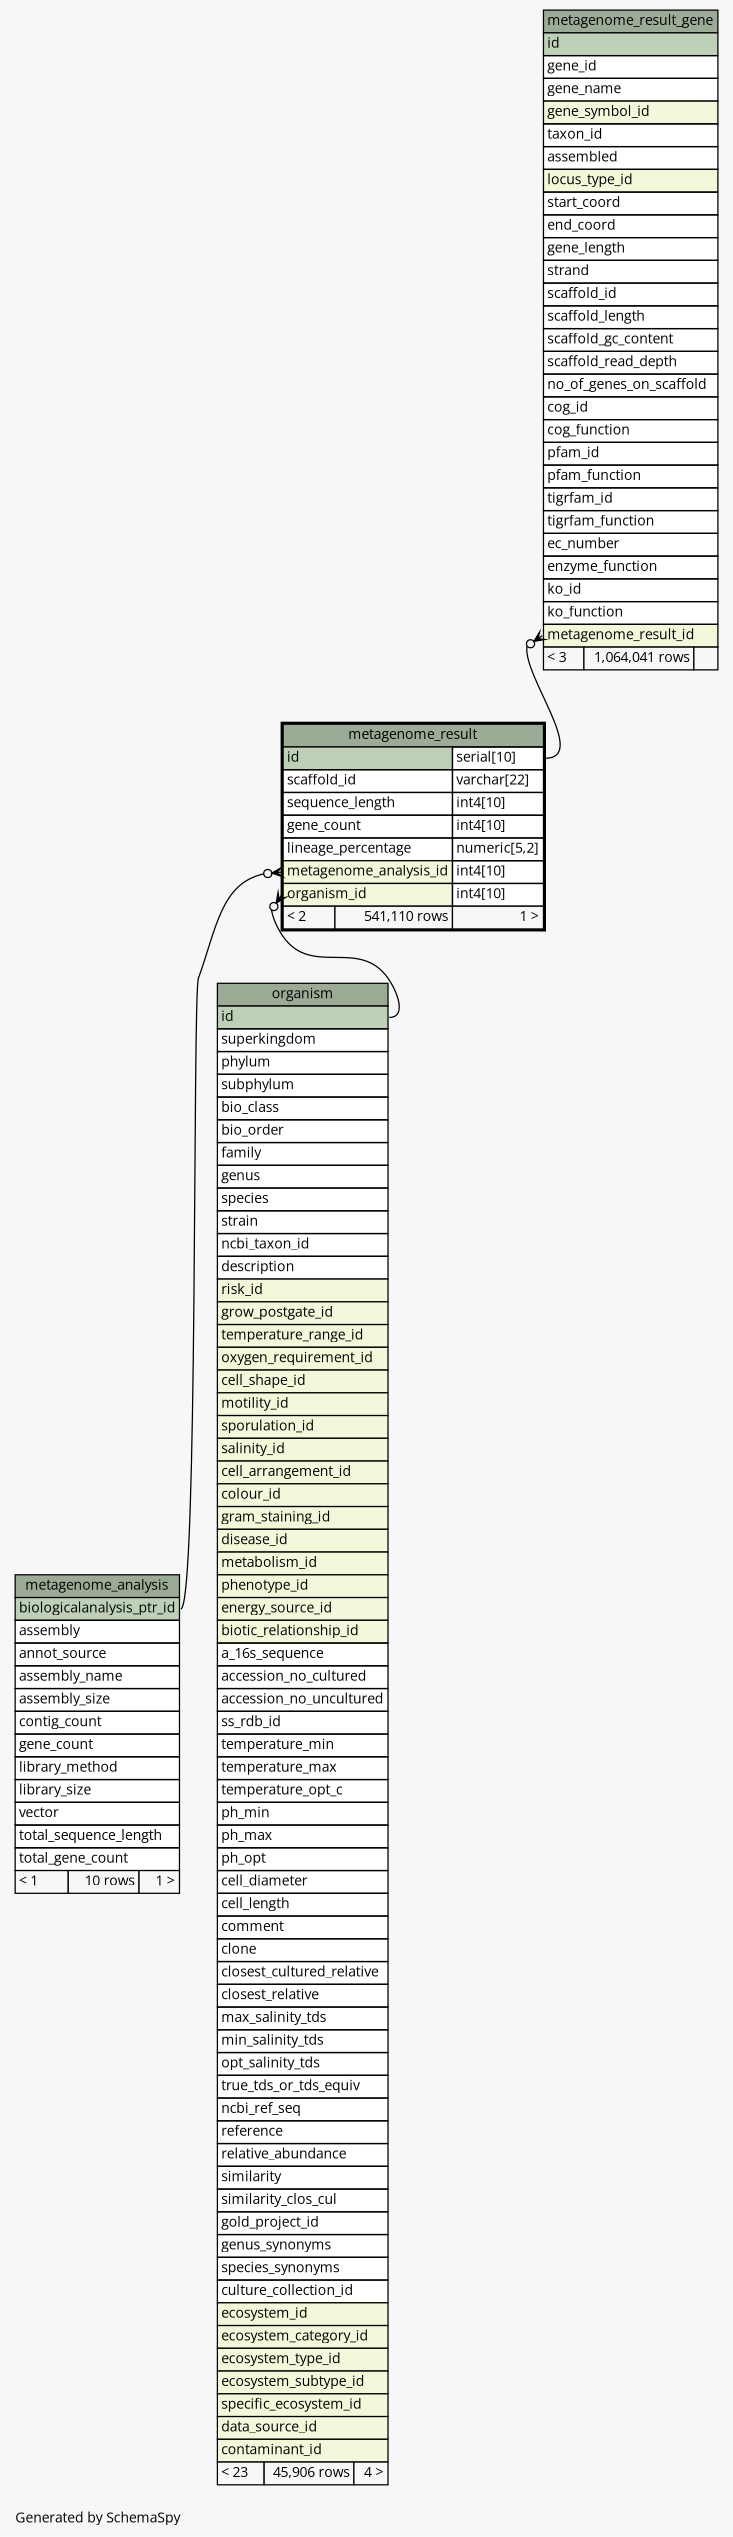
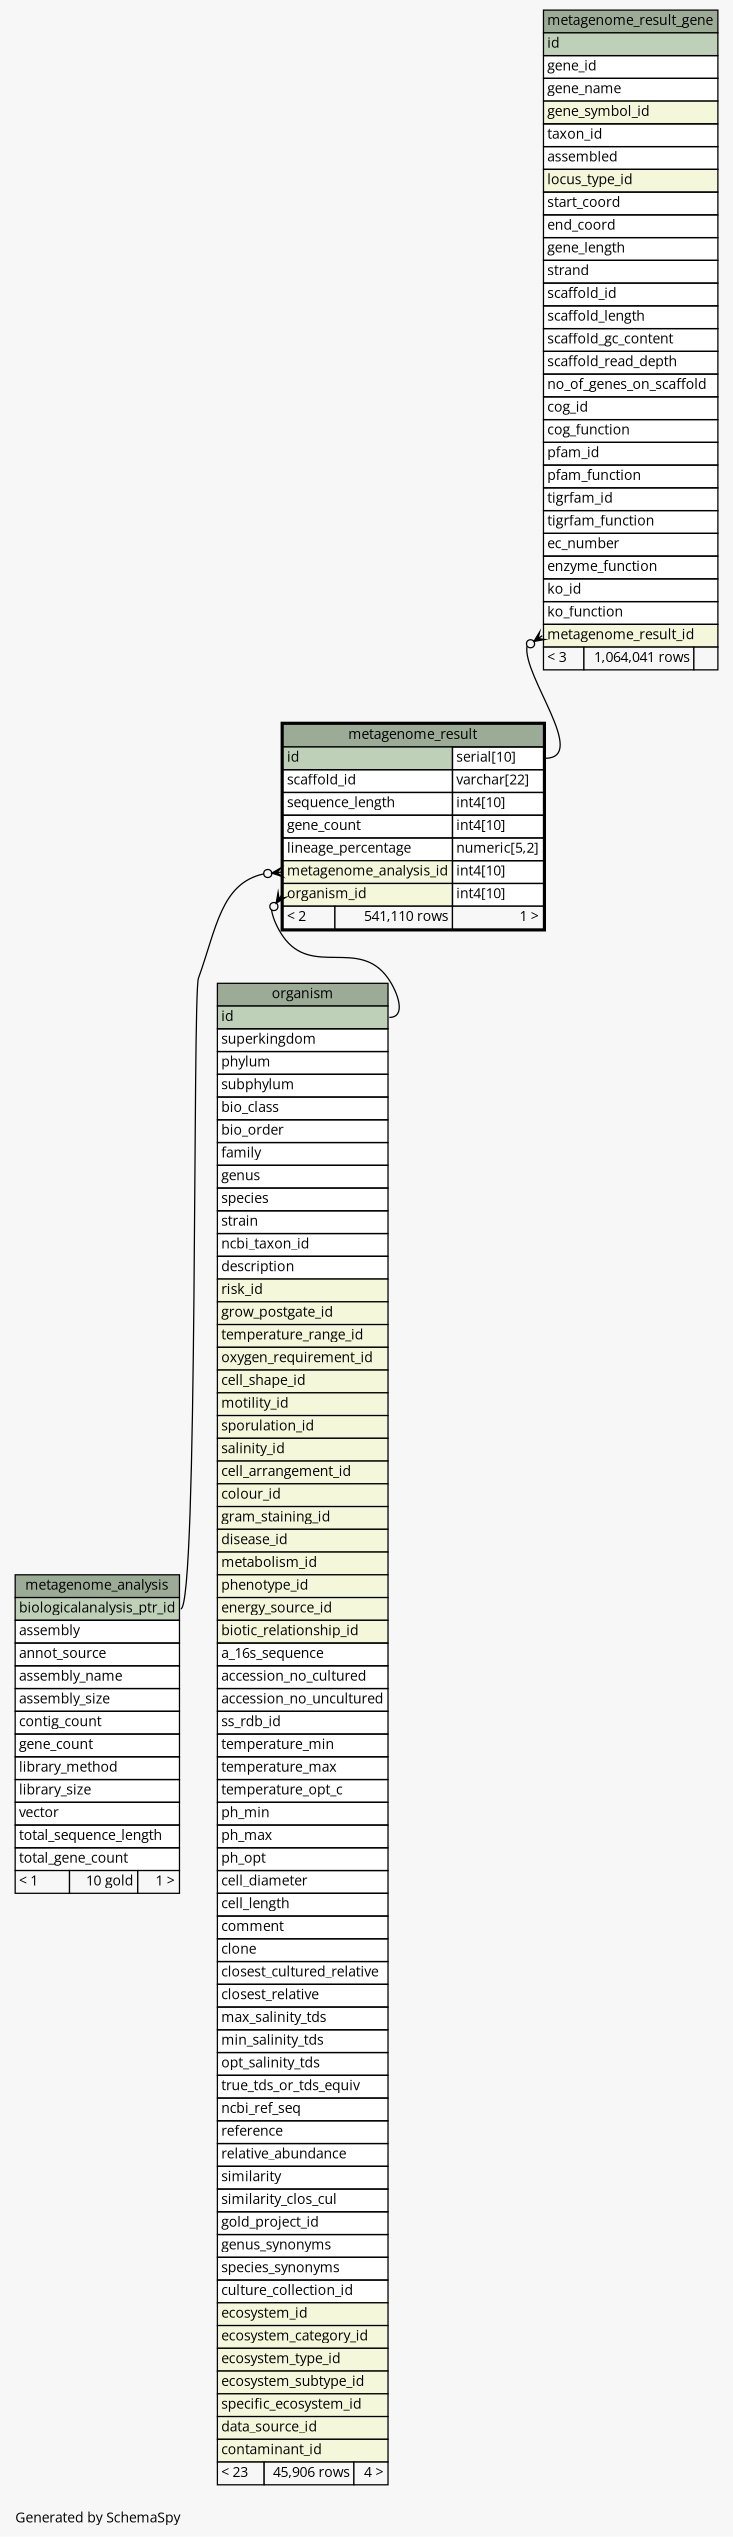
  digraph {
    bgcolor="#f7f7f7"
    fontname="Open Sans"
    fontsize=11
    label="\nGenerated by SchemaSpy"
    labeljust=l
    nodesep=0.18
    rankdir=TB
    ranksep=0.46
    node [fontname="Open Sans" fontsize=11 shape=plaintext]
    edge [arrowhead=none arrowsize=0.8 arrowtail=crowodot dir=back fontname="Open Sans"]
    n1 [label=<     <TABLE BORDER="2" CELLBORDER="1" CELLSPACING="0" BGCOLOR="#ffffff">       <TR><TD COLSPAN="3" BGCOLOR="#9bab96" ALIGN="CENTER">metagenome_result</TD></TR>       <TR><TD PORT="id" COLSPAN="2" BGCOLOR="#bed1b8" ALIGN="LEFT">id</TD><TD PORT="id.type" ALIGN="LEFT">serial[10]</TD></TR>       <TR><TD PORT="scaffold_id" COLSPAN="2" ALIGN="LEFT">scaffold_id</TD><TD PORT="scaffold_id.type" ALIGN="LEFT">varchar[22]</TD></TR>       <TR><TD PORT="sequence_length" COLSPAN="2" ALIGN="LEFT">sequence_length</TD><TD PORT="sequence_length.type" ALIGN="LEFT">int4[10]</TD></TR>       <TR><TD PORT="gene_count" COLSPAN="2" ALIGN="LEFT">gene_count</TD><TD PORT="gene_count.type" ALIGN="LEFT">int4[10]</TD></TR>       <TR><TD PORT="lineage_percentage" COLSPAN="2" ALIGN="LEFT">lineage_percentage</TD><TD PORT="lineage_percentage.type" ALIGN="LEFT">numeric[5,2]</TD></TR>       <TR><TD PORT="metagenome_analysis_id" COLSPAN="2" BGCOLOR="#f4f7da" ALIGN="LEFT">metagenome_analysis_id</TD><TD PORT="metagenome_analysis_id.type" ALIGN="LEFT">int4[10]</TD></TR>       <TR><TD PORT="organism_id" COLSPAN="2" BGCOLOR="#f4f7da" ALIGN="LEFT">organism_id</TD><TD PORT="organism_id.type" ALIGN="LEFT">int4[10]</TD></TR>       <TR><TD ALIGN="LEFT" BGCOLOR="#f7f7f7">&lt; 2</TD><TD ALIGN="RIGHT" BGCOLOR="#f7f7f7">541,110 rows</TD><TD ALIGN="RIGHT" BGCOLOR="#f7f7f7">1 &gt;</TD></TR>     </TABLE>>]
-   n2 [label=<     <TABLE BORDER="0" CELLBORDER="1" CELLSPACING="0" BGCOLOR="#ffffff">       <TR><TD COLSPAN="3" BGCOLOR="#9bab96" ALIGN="CENTER">metagenome_analysis</TD></TR>       <TR><TD PORT="biologicalanalysis_ptr_id" COLSPAN="3" BGCOLOR="#bed1b8" ALIGN="LEFT">biologicalanalysis_ptr_id</TD></TR>       <TR><TD PORT="assembly" COLSPAN="3" ALIGN="LEFT">assembly</TD></TR>       <TR><TD PORT="annot_source" COLSPAN="3" ALIGN="LEFT">annot_source</TD></TR>       <TR><TD PORT="assembly_name" COLSPAN="3" ALIGN="LEFT">assembly_name</TD></TR>       <TR><TD PORT="assembly_size" COLSPAN="3" ALIGN="LEFT">assembly_size</TD></TR>       <TR><TD PORT="contig_count" COLSPAN="3" ALIGN="LEFT">contig_count</TD></TR>       <TR><TD PORT="gene_count" COLSPAN="3" ALIGN="LEFT">gene_count</TD></TR>       <TR><TD PORT="library_method" COLSPAN="3" ALIGN="LEFT">library_method</TD></TR>       <TR><TD PORT="library_size" COLSPAN="3" ALIGN="LEFT">library_size</TD></TR>       <TR><TD PORT="vector" COLSPAN="3" ALIGN="LEFT">vector</TD></TR>       <TR><TD PORT="total_sequence_length" COLSPAN="3" ALIGN="LEFT">total_sequence_length</TD></TR>       <TR><TD PORT="total_gene_count" COLSPAN="3" ALIGN="LEFT">total_gene_count</TD></TR>       <TR><TD ALIGN="LEFT" BGCOLOR="#f7f7f7">&lt; 1</TD><TD ALIGN="RIGHT" BGCOLOR="#f7f7f7">10 rows</TD><TD ALIGN="RIGHT" BGCOLOR="#f7f7f7">1 &gt;</TD></TR>     </TABLE>>]
+   n2 [label=<     <TABLE BORDER="0" CELLBORDER="1" CELLSPACING="0" BGCOLOR="#ffffff">       <TR><TD COLSPAN="3" BGCOLOR="#9bab96" ALIGN="CENTER">metagenome_analysis</TD></TR>       <TR><TD PORT="biologicalanalysis_ptr_id" COLSPAN="3" BGCOLOR="#bed1b8" ALIGN="LEFT">biologicalanalysis_ptr_id</TD></TR>       <TR><TD PORT="assembly" COLSPAN="3" ALIGN="LEFT">assembly</TD></TR>       <TR><TD PORT="annot_source" COLSPAN="3" ALIGN="LEFT">annot_source</TD></TR>       <TR><TD PORT="assembly_name" COLSPAN="3" ALIGN="LEFT">assembly_name</TD></TR>       <TR><TD PORT="assembly_size" COLSPAN="3" ALIGN="LEFT">assembly_size</TD></TR>       <TR><TD PORT="contig_count" COLSPAN="3" ALIGN="LEFT">contig_count</TD></TR>       <TR><TD PORT="gene_count" COLSPAN="3" ALIGN="LEFT">gene_count</TD></TR>       <TR><TD PORT="library_method" COLSPAN="3" ALIGN="LEFT">library_method</TD></TR>       <TR><TD PORT="library_size" COLSPAN="3" ALIGN="LEFT">library_size</TD></TR>       <TR><TD PORT="vector" COLSPAN="3" ALIGN="LEFT">vector</TD></TR>       <TR><TD PORT="total_sequence_length" COLSPAN="3" ALIGN="LEFT">total_sequence_length</TD></TR>       <TR><TD PORT="total_gene_count" COLSPAN="3" ALIGN="LEFT">total_gene_count</TD></TR>       <TR><TD ALIGN="LEFT" BGCOLOR="#f7f7f7">&lt; 1</TD><TD ALIGN="RIGHT" BGCOLOR="#f7f7f7">10 gold</TD><TD ALIGN="RIGHT" BGCOLOR="#f7f7f7">1 &gt;</TD></TR>     </TABLE>>]
    n3 [label=<     <TABLE BORDER="0" CELLBORDER="1" CELLSPACING="0" BGCOLOR="#ffffff">       <TR><TD COLSPAN="3" BGCOLOR="#9bab96" ALIGN="CENTER">organism</TD></TR>       <TR><TD PORT="id" COLSPAN="3" BGCOLOR="#bed1b8" ALIGN="LEFT">id</TD></TR>       <TR><TD PORT="superkingdom" COLSPAN="3" ALIGN="LEFT">superkingdom</TD></TR>       <TR><TD PORT="phylum" COLSPAN="3" ALIGN="LEFT">phylum</TD></TR>       <TR><TD PORT="subphylum" COLSPAN="3" ALIGN="LEFT">subphylum</TD></TR>       <TR><TD PORT="bio_class" COLSPAN="3" ALIGN="LEFT">bio_class</TD></TR>       <TR><TD PORT="bio_order" COLSPAN="3" ALIGN="LEFT">bio_order</TD></TR>       <TR><TD PORT="family" COLSPAN="3" ALIGN="LEFT">family</TD></TR>       <TR><TD PORT="genus" COLSPAN="3" ALIGN="LEFT">genus</TD></TR>       <TR><TD PORT="species" COLSPAN="3" ALIGN="LEFT">species</TD></TR>       <TR><TD PORT="strain" COLSPAN="3" ALIGN="LEFT">strain</TD></TR>       <TR><TD PORT="ncbi_taxon_id" COLSPAN="3" ALIGN="LEFT">ncbi_taxon_id</TD></TR>       <TR><TD PORT="description" COLSPAN="3" ALIGN="LEFT">description</TD></TR>       <TR><TD PORT="risk_id" COLSPAN="3" BGCOLOR="#f4f7da" ALIGN="LEFT">risk_id</TD></TR>       <TR><TD PORT="grow_postgate_id" COLSPAN="3" BGCOLOR="#f4f7da" ALIGN="LEFT">grow_postgate_id</TD></TR>       <TR><TD PORT="temperature_range_id" COLSPAN="3" BGCOLOR="#f4f7da" ALIGN="LEFT">temperature_range_id</TD></TR>       <TR><TD PORT="oxygen_requirement_id" COLSPAN="3" BGCOLOR="#f4f7da" ALIGN="LEFT">oxygen_requirement_id</TD></TR>       <TR><TD PORT="cell_shape_id" COLSPAN="3" BGCOLOR="#f4f7da" ALIGN="LEFT">cell_shape_id</TD></TR>       <TR><TD PORT="motility_id" COLSPAN="3" BGCOLOR="#f4f7da" ALIGN="LEFT">motility_id</TD></TR>       <TR><TD PORT="sporulation_id" COLSPAN="3" BGCOLOR="#f4f7da" ALIGN="LEFT">sporulation_id</TD></TR>       <TR><TD PORT="salinity_id" COLSPAN="3" BGCOLOR="#f4f7da" ALIGN="LEFT">salinity_id</TD></TR>       <TR><TD PORT="cell_arrangement_id" COLSPAN="3" BGCOLOR="#f4f7da" ALIGN="LEFT">cell_arrangement_id</TD></TR>       <TR><TD PORT="colour_id" COLSPAN="3" BGCOLOR="#f4f7da" ALIGN="LEFT">colour_id</TD></TR>       <TR><TD PORT="gram_staining_id" COLSPAN="3" BGCOLOR="#f4f7da" ALIGN="LEFT">gram_staining_id</TD></TR>       <TR><TD PORT="disease_id" COLSPAN="3" BGCOLOR="#f4f7da" ALIGN="LEFT">disease_id</TD></TR>       <TR><TD PORT="metabolism_id" COLSPAN="3" BGCOLOR="#f4f7da" ALIGN="LEFT">metabolism_id</TD></TR>       <TR><TD PORT="phenotype_id" COLSPAN="3" BGCOLOR="#f4f7da" ALIGN="LEFT">phenotype_id</TD></TR>       <TR><TD PORT="energy_source_id" COLSPAN="3" BGCOLOR="#f4f7da" ALIGN="LEFT">energy_source_id</TD></TR>       <TR><TD PORT="biotic_relationship_id" COLSPAN="3" BGCOLOR="#f4f7da" ALIGN="LEFT">biotic_relationship_id</TD></TR>       <TR><TD PORT="a_16s_sequence" COLSPAN="3" ALIGN="LEFT">a_16s_sequence</TD></TR>       <TR><TD PORT="accession_no_cultured" COLSPAN="3" ALIGN="LEFT">accession_no_cultured</TD></TR>       <TR><TD PORT="accession_no_uncultured" COLSPAN="3" ALIGN="LEFT">accession_no_uncultured</TD></TR>       <TR><TD PORT="ss_rdb_id" COLSPAN="3" ALIGN="LEFT">ss_rdb_id</TD></TR>       <TR><TD PORT="temperature_min" COLSPAN="3" ALIGN="LEFT">temperature_min</TD></TR>       <TR><TD PORT="temperature_max" COLSPAN="3" ALIGN="LEFT">temperature_max</TD></TR>       <TR><TD PORT="temperature_opt_c" COLSPAN="3" ALIGN="LEFT">temperature_opt_c</TD></TR>       <TR><TD PORT="ph_min" COLSPAN="3" ALIGN="LEFT">ph_min</TD></TR>       <TR><TD PORT="ph_max" COLSPAN="3" ALIGN="LEFT">ph_max</TD></TR>       <TR><TD PORT="ph_opt" COLSPAN="3" ALIGN="LEFT">ph_opt</TD></TR>       <TR><TD PORT="cell_diameter" COLSPAN="3" ALIGN="LEFT">cell_diameter</TD></TR>       <TR><TD PORT="cell_length" COLSPAN="3" ALIGN="LEFT">cell_length</TD></TR>       <TR><TD PORT="comment" COLSPAN="3" ALIGN="LEFT">comment</TD></TR>       <TR><TD PORT="clone" COLSPAN="3" ALIGN="LEFT">clone</TD></TR>       <TR><TD PORT="closest_cultured_relative" COLSPAN="3" ALIGN="LEFT">closest_cultured_relative</TD></TR>       <TR><TD PORT="closest_relative" COLSPAN="3" ALIGN="LEFT">closest_relative</TD></TR>       <TR><TD PORT="max_salinity_tds" COLSPAN="3" ALIGN="LEFT">max_salinity_tds</TD></TR>       <TR><TD PORT="min_salinity_tds" COLSPAN="3" ALIGN="LEFT">min_salinity_tds</TD></TR>       <TR><TD PORT="opt_salinity_tds" COLSPAN="3" ALIGN="LEFT">opt_salinity_tds</TD></TR>       <TR><TD PORT="true_tds_or_tds_equiv" COLSPAN="3" ALIGN="LEFT">true_tds_or_tds_equiv</TD></TR>       <TR><TD PORT="ncbi_ref_seq" COLSPAN="3" ALIGN="LEFT">ncbi_ref_seq</TD></TR>       <TR><TD PORT="reference" COLSPAN="3" ALIGN="LEFT">reference</TD></TR>       <TR><TD PORT="relative_abundance" COLSPAN="3" ALIGN="LEFT">relative_abundance</TD></TR>       <TR><TD PORT="similarity" COLSPAN="3" ALIGN="LEFT">similarity</TD></TR>       <TR><TD PORT="similarity_clos_cul" COLSPAN="3" ALIGN="LEFT">similarity_clos_cul</TD></TR>       <TR><TD PORT="gold_project_id" COLSPAN="3" ALIGN="LEFT">gold_project_id</TD></TR>       <TR><TD PORT="genus_synonyms" COLSPAN="3" ALIGN="LEFT">genus_synonyms</TD></TR>       <TR><TD PORT="species_synonyms" COLSPAN="3" ALIGN="LEFT">species_synonyms</TD></TR>       <TR><TD PORT="culture_collection_id" COLSPAN="3" ALIGN="LEFT">culture_collection_id</TD></TR>       <TR><TD PORT="ecosystem_id" COLSPAN="3" BGCOLOR="#f4f7da" ALIGN="LEFT">ecosystem_id</TD></TR>       <TR><TD PORT="ecosystem_category_id" COLSPAN="3" BGCOLOR="#f4f7da" ALIGN="LEFT">ecosystem_category_id</TD></TR>       <TR><TD PORT="ecosystem_type_id" COLSPAN="3" BGCOLOR="#f4f7da" ALIGN="LEFT">ecosystem_type_id</TD></TR>       <TR><TD PORT="ecosystem_subtype_id" COLSPAN="3" BGCOLOR="#f4f7da" ALIGN="LEFT">ecosystem_subtype_id</TD></TR>       <TR><TD PORT="specific_ecosystem_id" COLSPAN="3" BGCOLOR="#f4f7da" ALIGN="LEFT">specific_ecosystem_id</TD></TR>       <TR><TD PORT="data_source_id" COLSPAN="3" BGCOLOR="#f4f7da" ALIGN="LEFT">data_source_id</TD></TR>       <TR><TD PORT="contaminant_id" COLSPAN="3" BGCOLOR="#f4f7da" ALIGN="LEFT">contaminant_id</TD></TR>       <TR><TD ALIGN="LEFT" BGCOLOR="#f7f7f7">&lt; 23</TD><TD ALIGN="RIGHT" BGCOLOR="#f7f7f7">45,906 rows</TD><TD ALIGN="RIGHT" BGCOLOR="#f7f7f7">4 &gt;</TD></TR>     </TABLE>>]
    n4 [label=<     <TABLE BORDER="0" CELLBORDER="1" CELLSPACING="0" BGCOLOR="#ffffff">       <TR><TD COLSPAN="3" BGCOLOR="#9bab96" ALIGN="CENTER">metagenome_result_gene</TD></TR>       <TR><TD PORT="id" COLSPAN="3" BGCOLOR="#bed1b8" ALIGN="LEFT">id</TD></TR>       <TR><TD PORT="gene_id" COLSPAN="3" ALIGN="LEFT">gene_id</TD></TR>       <TR><TD PORT="gene_name" COLSPAN="3" ALIGN="LEFT">gene_name</TD></TR>       <TR><TD PORT="gene_symbol_id" COLSPAN="3" BGCOLOR="#f4f7da" ALIGN="LEFT">gene_symbol_id</TD></TR>       <TR><TD PORT="taxon_id" COLSPAN="3" ALIGN="LEFT">taxon_id</TD></TR>       <TR><TD PORT="assembled" COLSPAN="3" ALIGN="LEFT">assembled</TD></TR>       <TR><TD PORT="locus_type_id" COLSPAN="3" BGCOLOR="#f4f7da" ALIGN="LEFT">locus_type_id</TD></TR>       <TR><TD PORT="start_coord" COLSPAN="3" ALIGN="LEFT">start_coord</TD></TR>       <TR><TD PORT="end_coord" COLSPAN="3" ALIGN="LEFT">end_coord</TD></TR>       <TR><TD PORT="gene_length" COLSPAN="3" ALIGN="LEFT">gene_length</TD></TR>       <TR><TD PORT="strand" COLSPAN="3" ALIGN="LEFT">strand</TD></TR>       <TR><TD PORT="scaffold_id" COLSPAN="3" ALIGN="LEFT">scaffold_id</TD></TR>       <TR><TD PORT="scaffold_length" COLSPAN="3" ALIGN="LEFT">scaffold_length</TD></TR>       <TR><TD PORT="scaffold_gc_content" COLSPAN="3" ALIGN="LEFT">scaffold_gc_content</TD></TR>       <TR><TD PORT="scaffold_read_depth" COLSPAN="3" ALIGN="LEFT">scaffold_read_depth</TD></TR>       <TR><TD PORT="no_of_genes_on_scaffold" COLSPAN="3" ALIGN="LEFT">no_of_genes_on_scaffold</TD></TR>       <TR><TD PORT="cog_id" COLSPAN="3" ALIGN="LEFT">cog_id</TD></TR>       <TR><TD PORT="cog_function" COLSPAN="3" ALIGN="LEFT">cog_function</TD></TR>       <TR><TD PORT="pfam_id" COLSPAN="3" ALIGN="LEFT">pfam_id</TD></TR>       <TR><TD PORT="pfam_function" COLSPAN="3" ALIGN="LEFT">pfam_function</TD></TR>       <TR><TD PORT="tigrfam_id" COLSPAN="3" ALIGN="LEFT">tigrfam_id</TD></TR>       <TR><TD PORT="tigrfam_function" COLSPAN="3" ALIGN="LEFT">tigrfam_function</TD></TR>       <TR><TD PORT="ec_number" COLSPAN="3" ALIGN="LEFT">ec_number</TD></TR>       <TR><TD PORT="enzyme_function" COLSPAN="3" ALIGN="LEFT">enzyme_function</TD></TR>       <TR><TD PORT="ko_id" COLSPAN="3" ALIGN="LEFT">ko_id</TD></TR>       <TR><TD PORT="ko_function" COLSPAN="3" ALIGN="LEFT">ko_function</TD></TR>       <TR><TD PORT="metagenome_result_id" COLSPAN="3" BGCOLOR="#f4f7da" ALIGN="LEFT">metagenome_result_id</TD></TR>       <TR><TD ALIGN="LEFT" BGCOLOR="#f7f7f7">&lt; 3</TD><TD ALIGN="RIGHT" BGCOLOR="#f7f7f7">1,064,041 rows</TD><TD ALIGN="RIGHT" BGCOLOR="#f7f7f7">  </TD></TR>     </TABLE>>]
    n1 -> n2 [headport="biologicalanalysis_ptr_id:e" tailport="metagenome_analysis_id:w"]
    n1 -> n3 [headport="id:e" tailport="organism_id:w"]
    n4 -> n1 [headport="id.type:e" tailport="metagenome_result_id:w"]
  }
